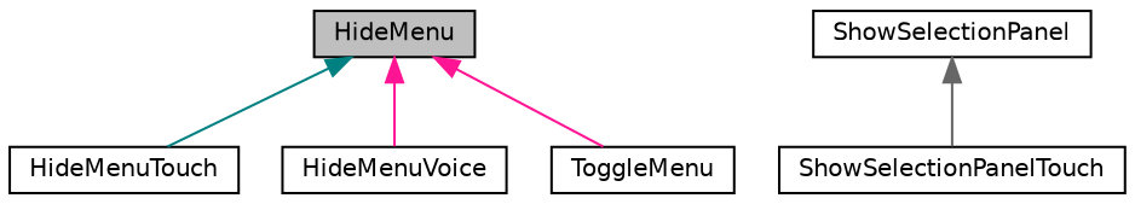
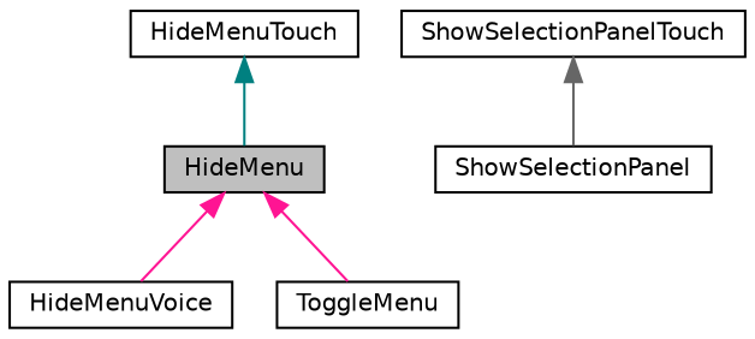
  digraph {
    rankdir=TB
    node [color=black fillcolor=white fontname=Helvetica fontsize=10 shape=record style=filled]
    edge [color=deeppink dir=back fontname=Helvetica fontsize=10 labelfontname=Helvetica labelfontsize=10 style=solid]
    n1 [fillcolor=grey75 fontcolor=black height=0.2 label=HideMenu width=0.4]
    n2 [height=0.2 label=HideMenuTouch width=0.4]
    n3 [height=0.2 label=HideMenuVoice width=0.4]
    n4 [height=0.2 label=ToggleMenu width=0.4]
    n5 [height=0.2 label=ShowSelectionPanel width=0.4]
    n6 [height=0.2 label=ShowSelectionPanelTouch width=0.4]
-   n1 -> n2 [color=teal]
+   n2 -> n1 [color=teal]
    n1 -> n3
    n1 -> n4
-   n5 -> n6 [color=gray40]
+   n6 -> n5 [color=gray40]
  }
